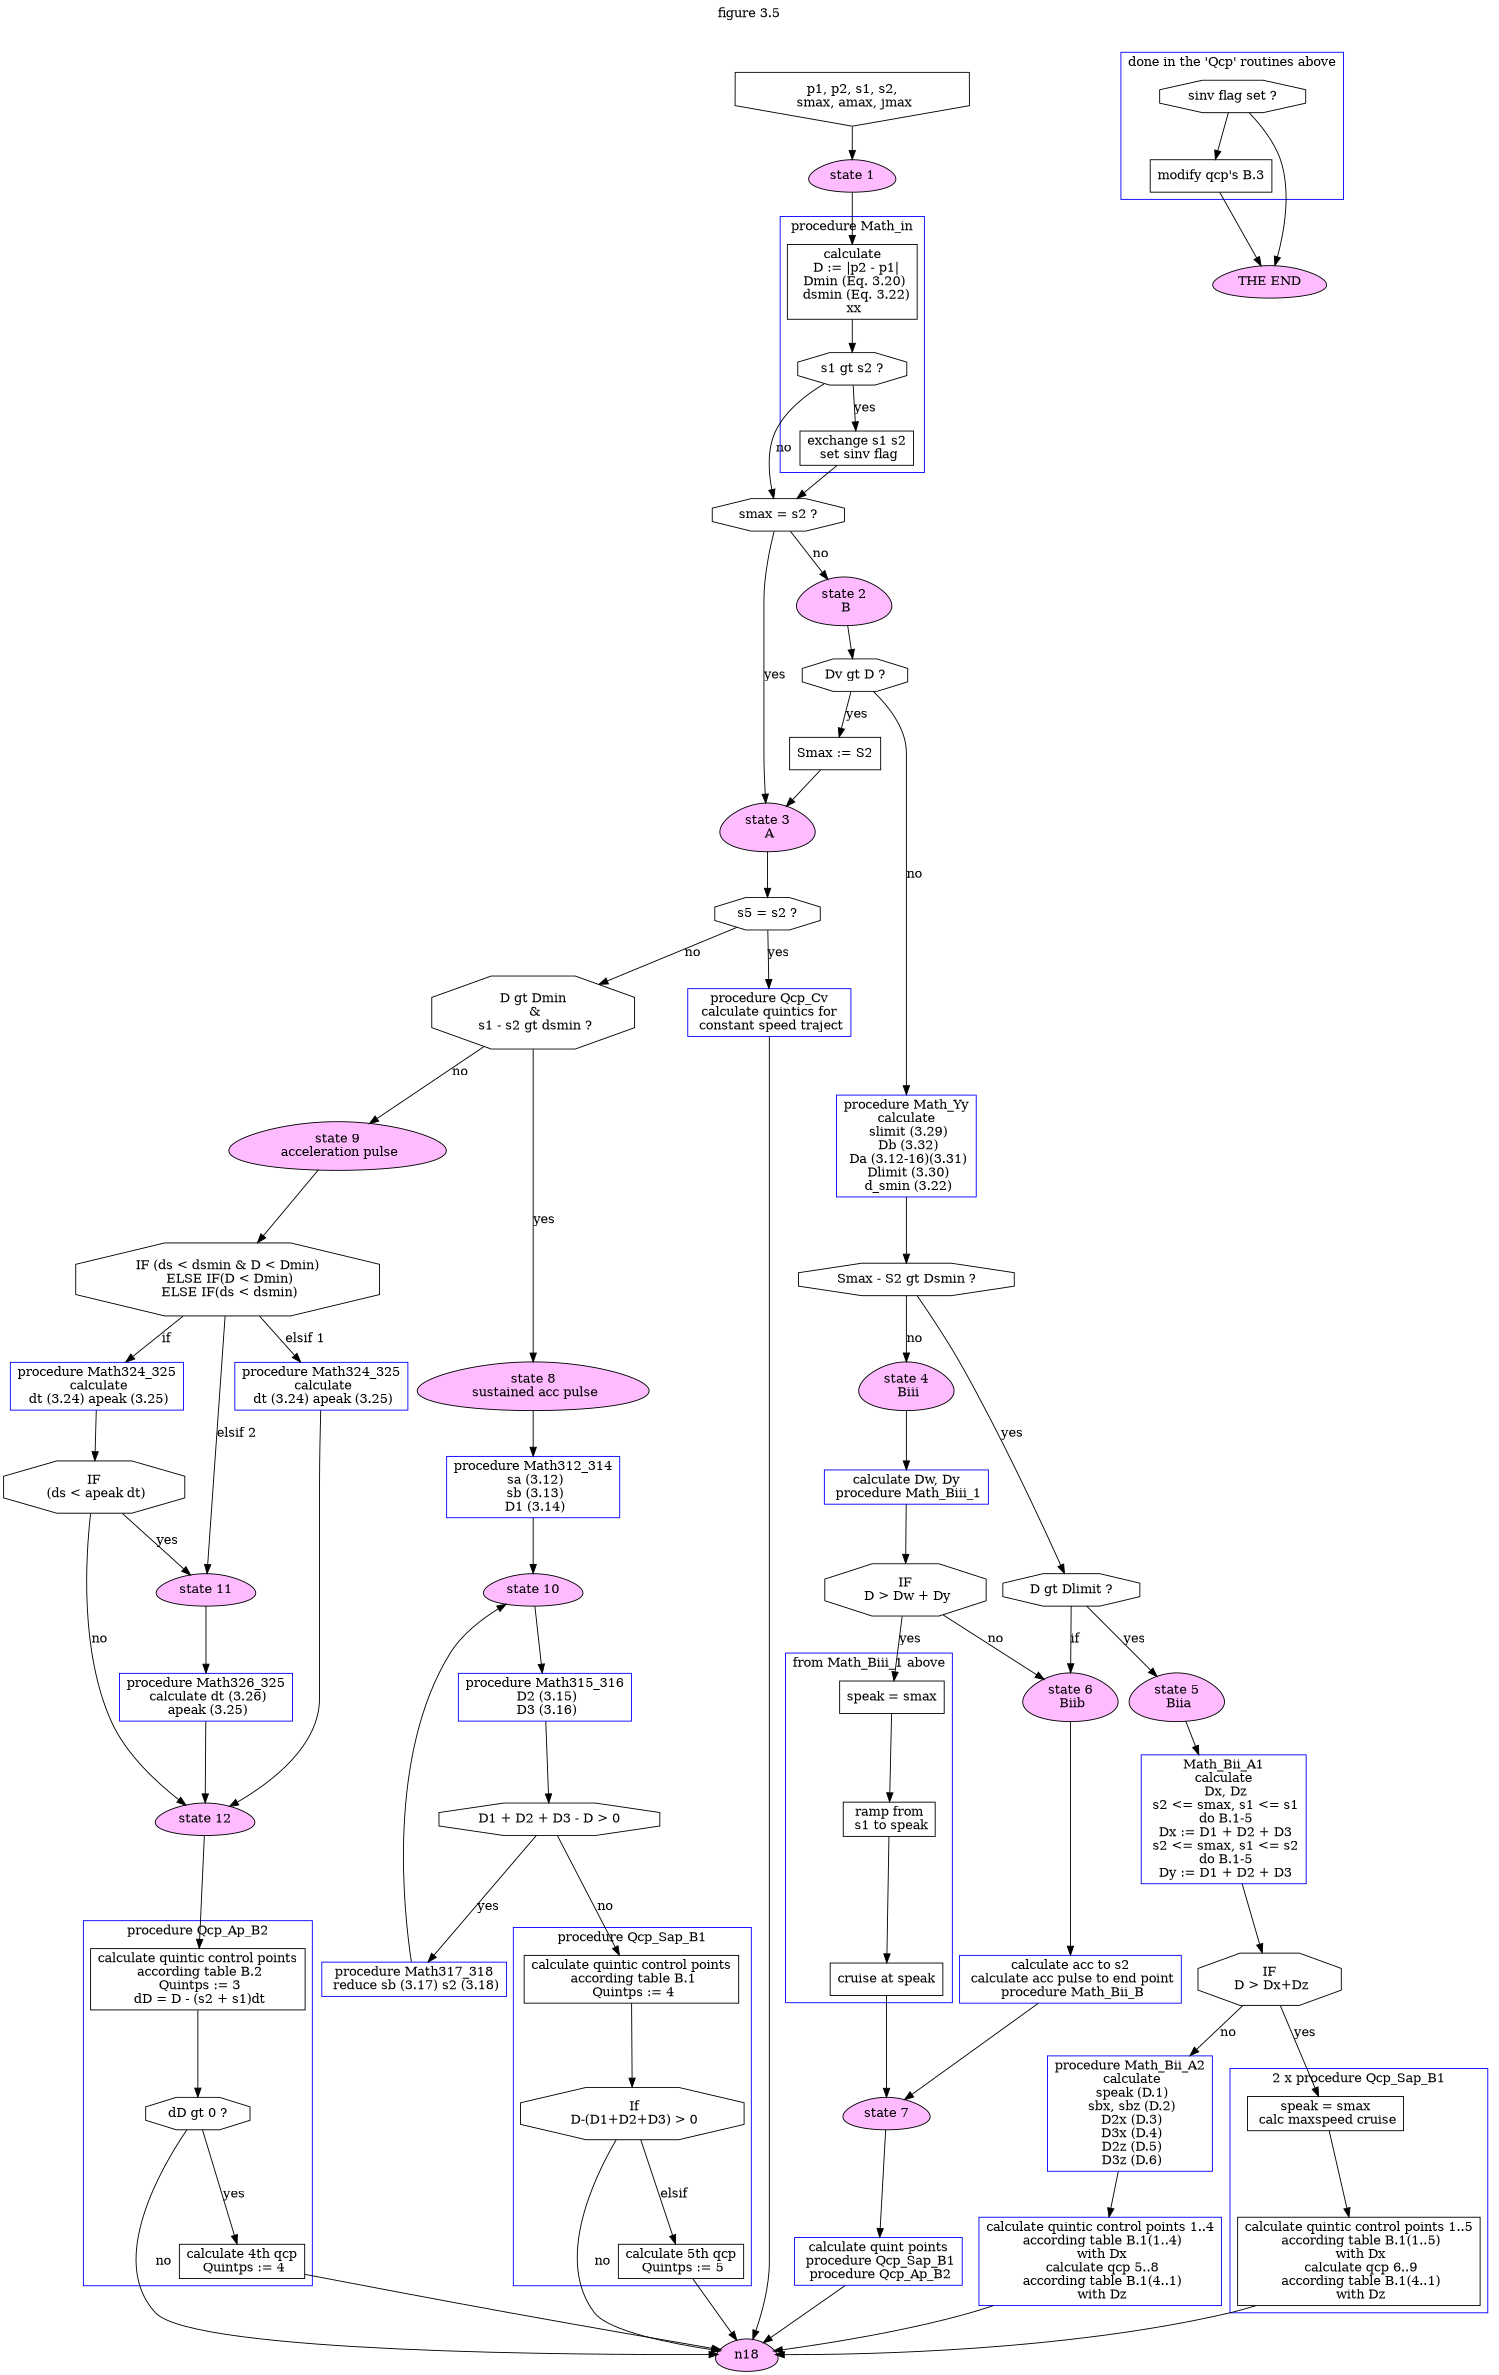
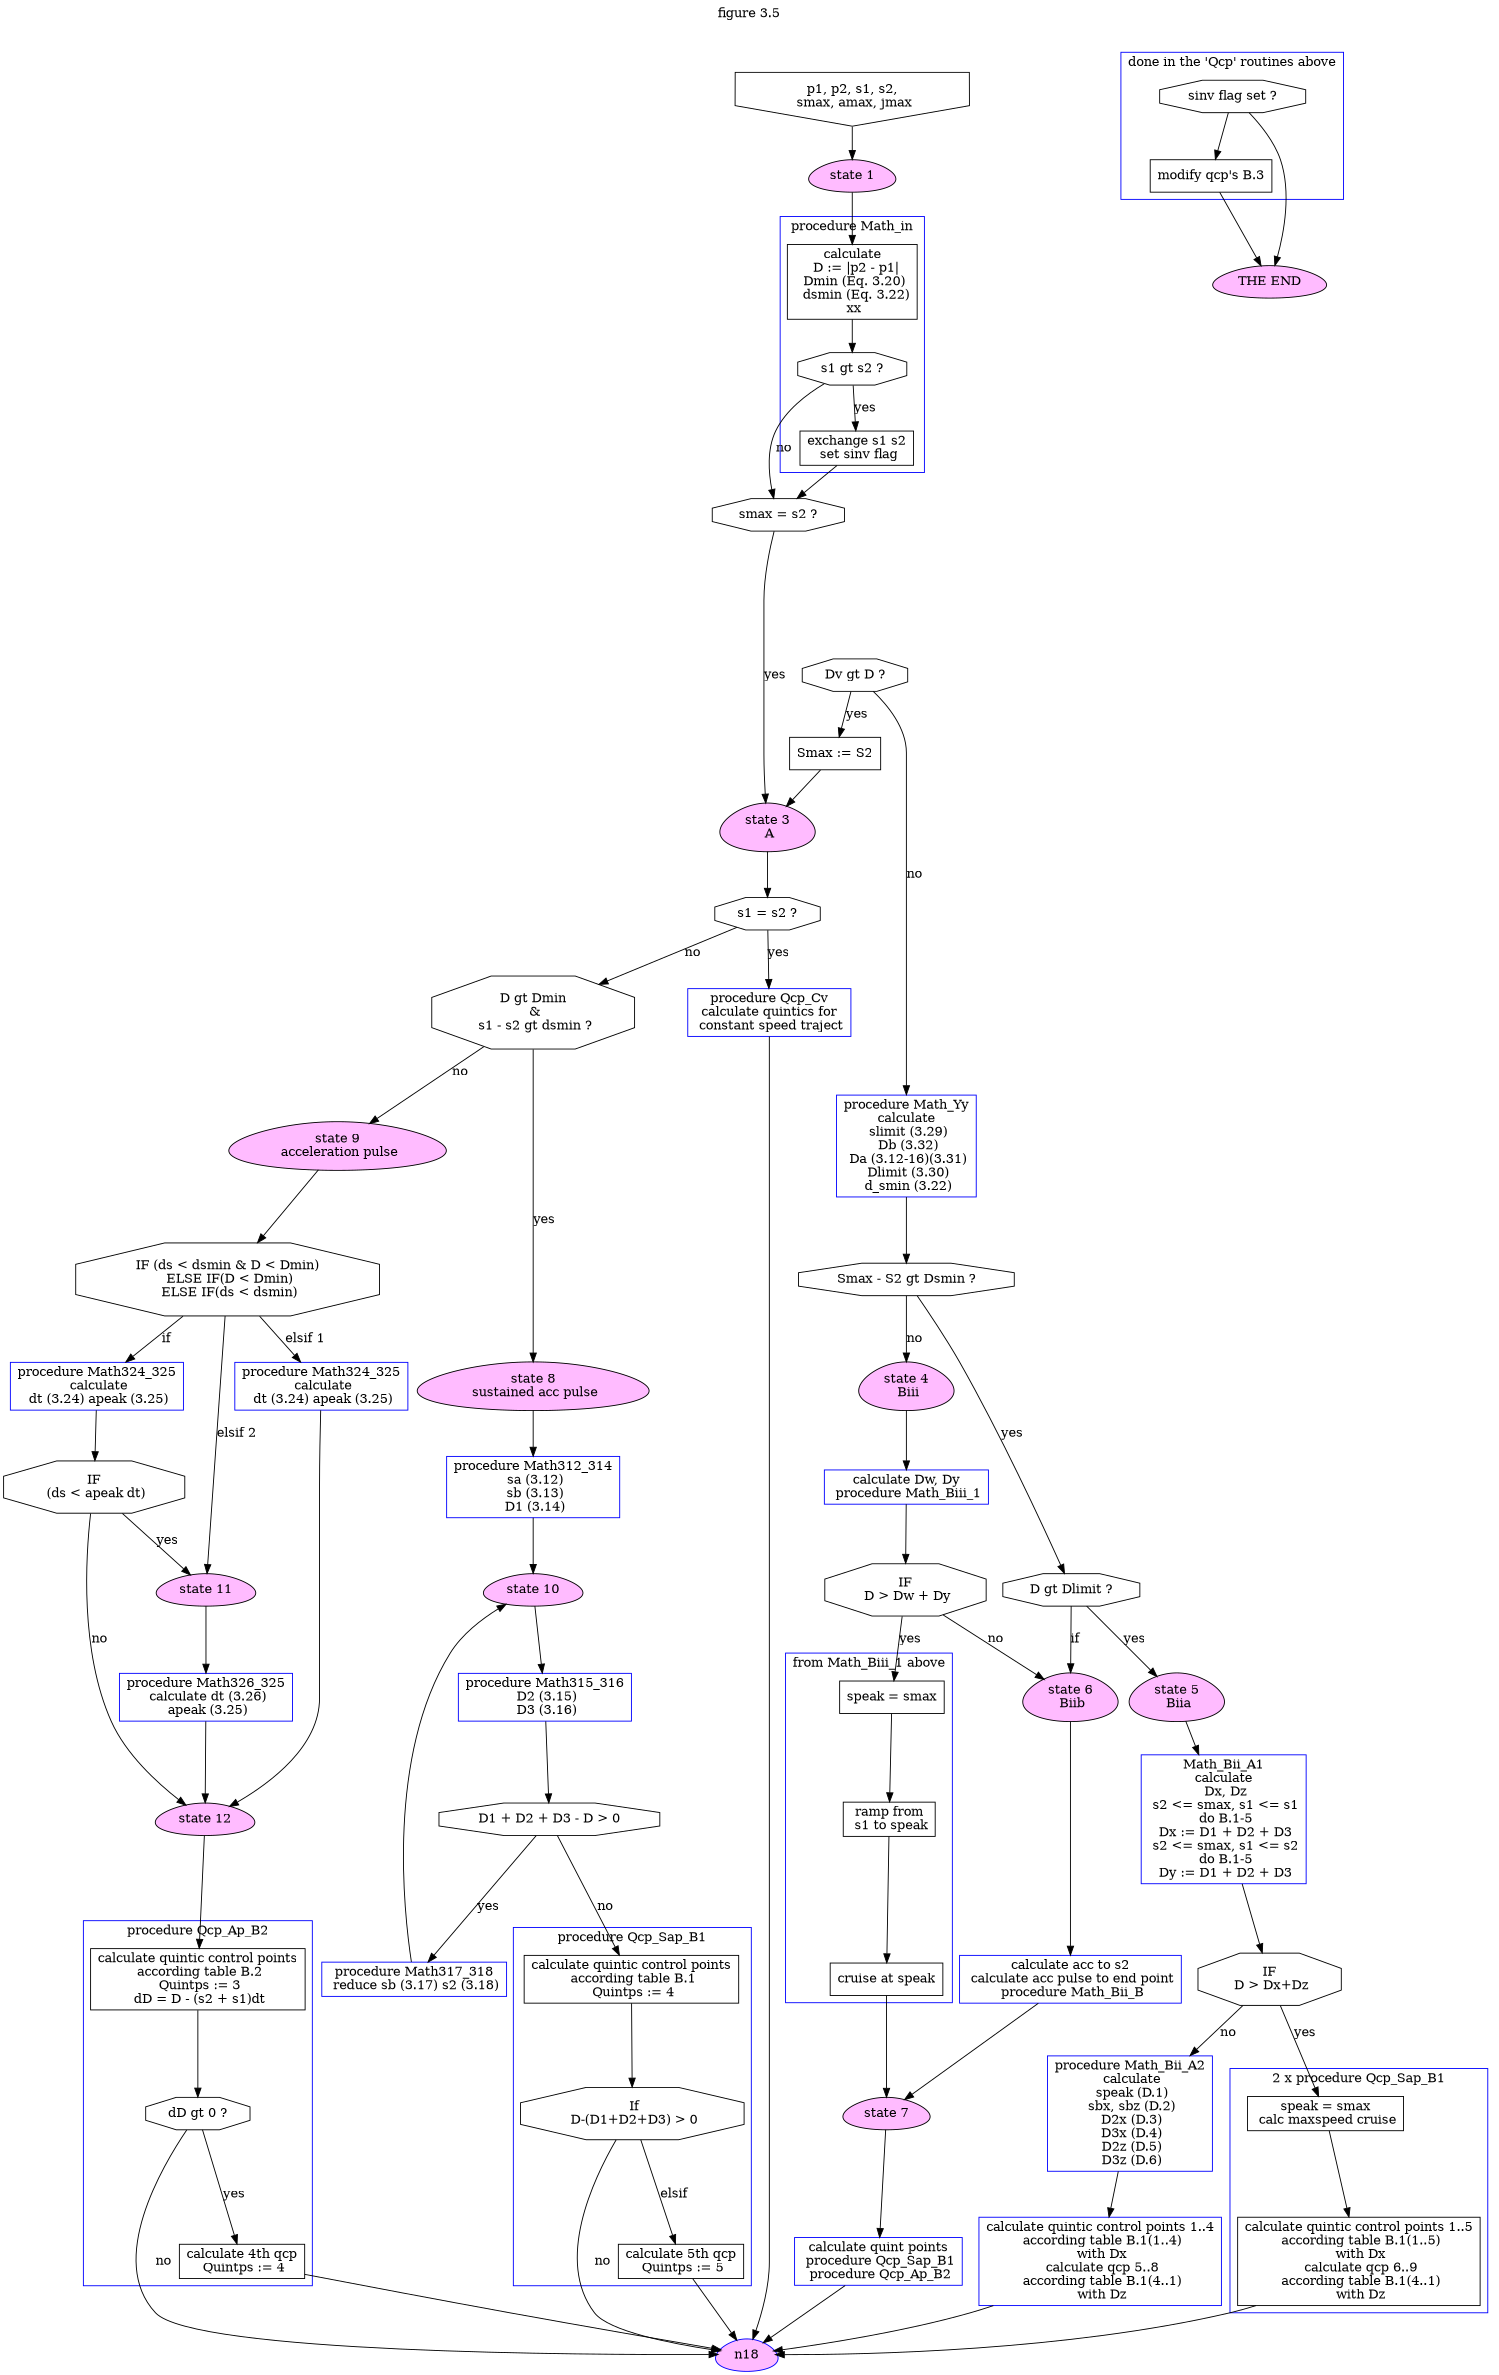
  digraph {
    fontcolor=black
    fontname="Times-Roman"
    fontsize=14
    label="figure 3.5"
    labelloc=t
    node [fontcolor=black fontname="Times-Roman" fontsize=14 shape=box style=solid]
    edge [fontcolor=black fontname="Times-Roman" fontsize=14 style=solid]
    n39 [label="calculate\n  D := |p2 - p1|\n Dmin (Eq. 3.20)\n  dsmin (Eq. 3.22)\n xx"]
    n2 [label="s1 gt s2 ?" shape=octagon]
    n3 [label="exchange s1 s2\n set sinv flag"]
    n28 [label="calculate quintic control points\n according table B.1\n Quintps := 4"]
    n53 [label=" If\n D-(D1+D2+D3) > 0" shape=octagon]
    n54 [label="calculate 5th qcp\n Quintps := 5"]
    n36 [label="calculate quintic control points\n according table B.2\n Quintps := 3\n dD = D - (s2 + s1)dt"]
    n37 [label="dD gt 0 ?" shape=octagon]
    n38 [label="calculate 4th qcp\n Quintps := 4"]
    n43 [label="speak = smax\n calc maxspeed cruise"]
    n58 [label="calculate quintic control points 1..5\n according table B.1(1..5)\n with Dx\n calculate qcp 6..9\n according table B.1(4..1)\n with Dz"]
    n50 [label="speak = smax"]
    n51 [label="ramp from\n s1 to speak"]
    n52 [label="cruise at speak"]
    n55 [label="sinv flag set ?" shape=octagon]
    n56 [label="modify qcp's B.3"]
    n4 [label="smax = s2 ?" shape=octagon]
-   n18 [fillcolor=plum1 shape=egg style=filled]
+   n18 [fillcolor=plum1 shape=egg style=filled color=blue]
    n45 [fillcolor=plum1 label="state 7" shape=egg style=filled]
    n57 [fillcolor=plum1 label="THE END" shape=egg style=filled]
    n0 [label="p1, p2, s1, s2,\n smax, amax, jmax" shape=invhouse]
    n1 [fillcolor=plum1 label="state 1" shape=egg style=filled]
-   n5 [fillcolor=plum1 label="state 2\n B" shape=egg style=filled]
    n6 [fillcolor=plum1 label="state 3\n A" shape=egg style=filled]
    n7 [label="Dv gt D ?" shape=octagon]
-   n16 [label="s5 = s2 ?" shape=octagon]
+   n16 [label="s1 = s2 ?" shape=octagon]
    n8 [label="Smax := S2"]
    n40 [color=blue label="procedure Math_Yy\n calculate \n slimit (3.29)\n Db (3.32)\n Da (3.12-16)(3.31)\n Dlimit (3.30)\n d_smin (3.22)"]
    n17 [color=blue label="procedure Qcp_Cv\ncalculate quintics for\n constant speed traject"]
    n20 [label="D gt Dmin\n &\n s1 - s2 gt dsmin ?" shape=octagon]
    n10 [label="Smax - S2 gt Dsmin ?" shape=octagon]
    n11 [fillcolor=plum1 label="state 4\n Biii" shape=egg style=filled]
    n13 [label="D gt Dlimit ?" shape=octagon]
    n48 [color=blue label="calculate Dw, Dy\n procedure Math_Biii_1"]
    n14 [fillcolor=plum1 label="state 5\n Biia" shape=egg style=filled]
    n15 [fillcolor=plum1 label="state 6\n Biib" shape=egg style=filled]
    n49 [label="IF\n D > Dw + Dy" shape=octagon]
    n41 [color=blue label="Math_Bii_A1\ncalculate\n Dx, Dz\n s2 <= smax, s1 <= s1\n do B.1-5\n Dx := D1 + D2 + D3\n s2 <= smax, s1 <= s2\n do B.1-5\n Dy := D1 + D2 + D3\n"]
    n47 [color=blue label="calculate acc to s2\n calculate acc pulse to end point\n procedure Math_Bii_B"]
    n42 [label="IF\n D > Dx+Dz" shape=octagon]
    n21 [fillcolor=plum1 label="state 8\n sustained acc pulse" shape=egg style=filled]
    n22 [fillcolor=plum1 label="state 9\n acceleration pulse" shape=egg style=filled]
    n23 [color=blue label="procedure Math312_314\n sa (3.12)\n sb (3.13)\n D1 (3.14)"]
    n29 [label="IF (ds < dsmin & D < Dmin)\n ELSE IF(D < Dmin)\n ELSE IF(ds < dsmin)" shape=octagon]
    n24 [fillcolor=plum1 label="state 10" shape=egg style=filled]
    n30 [color=blue label="procedure Math324_325\n calculate\n dt (3.24) apeak (3.25)"]
    n31 [color=blue label="procedure Math324_325\n calculate\n dt (3.24) apeak (3.25)"]
    n33 [fillcolor=plum1 label="state 11" shape=egg style=filled]
    n25 [color=blue label="procedure Math315_316\n D2 (3.15)\n D3 (3.16)"]
    n26 [label="D1 + D2 + D3 - D > 0\n" shape=octagon]
    n27 [color=blue label="procedure Math317_318\n reduce sb (3.17) s2 (3.18)"]
    n35 [fillcolor=plum1 label="state 12" shape=egg style=filled]
    n34 [label="IF\n (ds < apeak dt)" shape=octagon]
    n32 [color=blue label="procedure Math326_325\n calculate dt (3.26)\n apeak (3.25)"]
    n44 [color=blue label="procedure Math_Bii_A2\n calculate\n speak (D.1)\n sbx, sbz (D.2)\n D2x (D.3)\n D3x (D.4)\n D2z (D.5)\n D3z (D.6)"]
    n59 [color=blue label="calculate quintic control points 1..4\n according table B.1(1..4)\n with Dx\n calculate qcp 5..8\n according table B.1(4..1)\n with Dz"]
    n46 [color=blue label="calculate quint points\n procedure Qcp_Sap_B1\n procedure Qcp_Ap_B2"]
    subgraph cluster_1 {
      color=blue
      label="procedure Math_in"
      style=solid
      n39
      n2
      n3
    }
    subgraph cluster_2 {
      color=blue
      label="procedure Qcp_Sap_B1"
      style=solid
      n28
      n53
      n54
    }
    subgraph cluster_3 {
      color=blue
      label="procedure Qcp_Ap_B2"
      style=solid
      n36
      n37
      n38
    }
    subgraph cluster_4 {
      color=blue
      label="2 x procedure Qcp_Sap_B1"
      style=solid
      n43
      n58
    }
    subgraph cluster_5 {
      color=blue
      label="from Math_Biii_1 above"
      style=solid
      n50
      n51
      n52
    }
    subgraph cluster_6 {
      color=blue
      label="done in the 'Qcp' routines above"
      style=solid
      n55
      n56
    }
    n39 -> n2
    n2 -> n3 [label=yes]
    n2 -> n4 [label=no]
    n3 -> n4
    n28 -> n53
    n53 -> n54 [label=elsif]
    n53 -> n18 [label=no]
    n54 -> n18
    n36 -> n37
    n37 -> n38 [label=yes]
    n37 -> n18 [label=no]
    n38 -> n18
    n43 -> n58
    n58 -> n18
    n50 -> n51
    n51 -> n52
    n52 -> n45
    n55 -> n56
    n55 -> n57
    n56 -> n57
-   n4 -> n5 [label=no]
    n4 -> n6 [label=yes]
    n45 -> n46
    n0 -> n1
    n1 -> n39
-   n5 -> n7
    n6 -> n16
    n7 -> n8 [label=yes]
    n7 -> n40 [label=no]
    n16 -> n17 [label=yes]
    n16 -> n20 [label=no]
    n8 -> n6
    n40 -> n10
    n17 -> n18
    n20 -> n21 [label=yes]
    n20 -> n22 [label=no]
    n10 -> n11 [label=no]
    n10 -> n13 [label=yes]
    n11 -> n48
    n13 -> n14 [label=yes]
    n13 -> n15 [label=if]
    n48 -> n49
    n14 -> n41
    n15 -> n47
    n49 -> n50 [label=yes]
    n49 -> n15 [label=no]
    n41 -> n42
    n47 -> n45
    n42 -> n43 [label=yes]
    n42 -> n44 [label=no]
    n21 -> n23
    n22 -> n29
    n23 -> n24
    n29 -> n30 [label="elsif 1"]
    n29 -> n31 [label=if]
    n29 -> n33 [label="elsif 2"]
    n24 -> n25
    n30 -> n35
    n31 -> n34
    n33 -> n32
    n25 -> n26
    n26 -> n28 [label=no]
    n26 -> n27 [label=yes]
    n27 -> n24
    n35 -> n36
    n34 -> n33 [label=yes]
    n34 -> n35 [label=no]
    n32 -> n35
    n44 -> n59
    n59 -> n18
    n46 -> n18
  }
